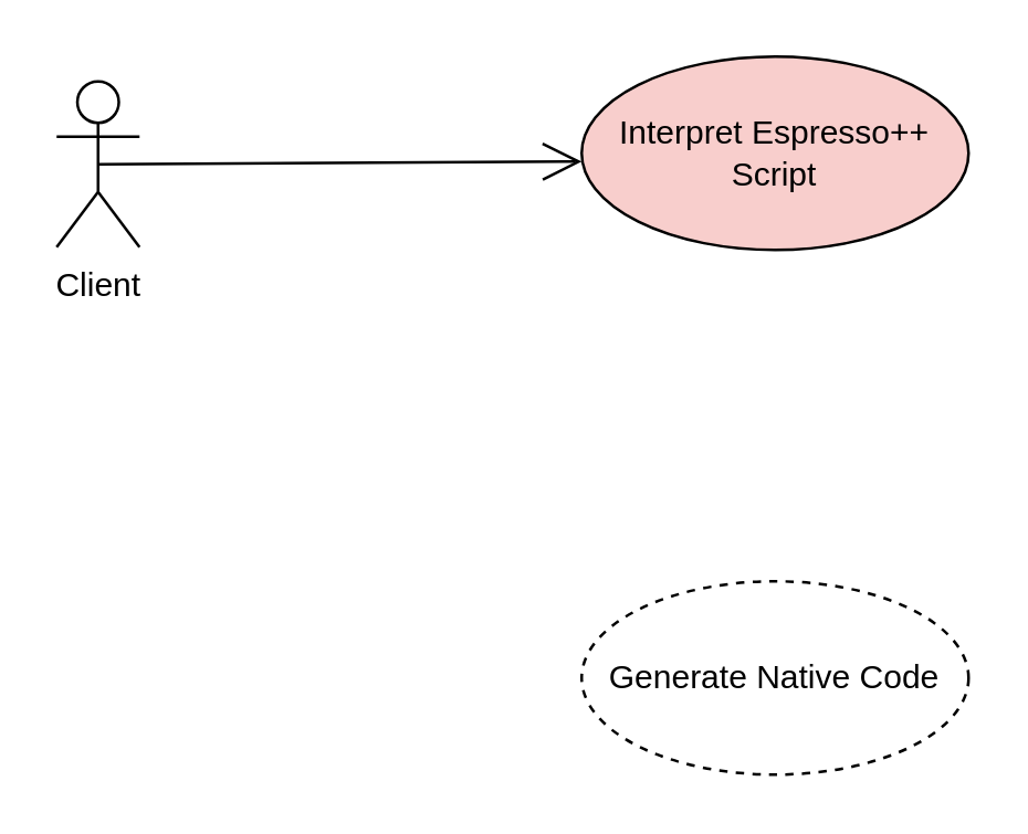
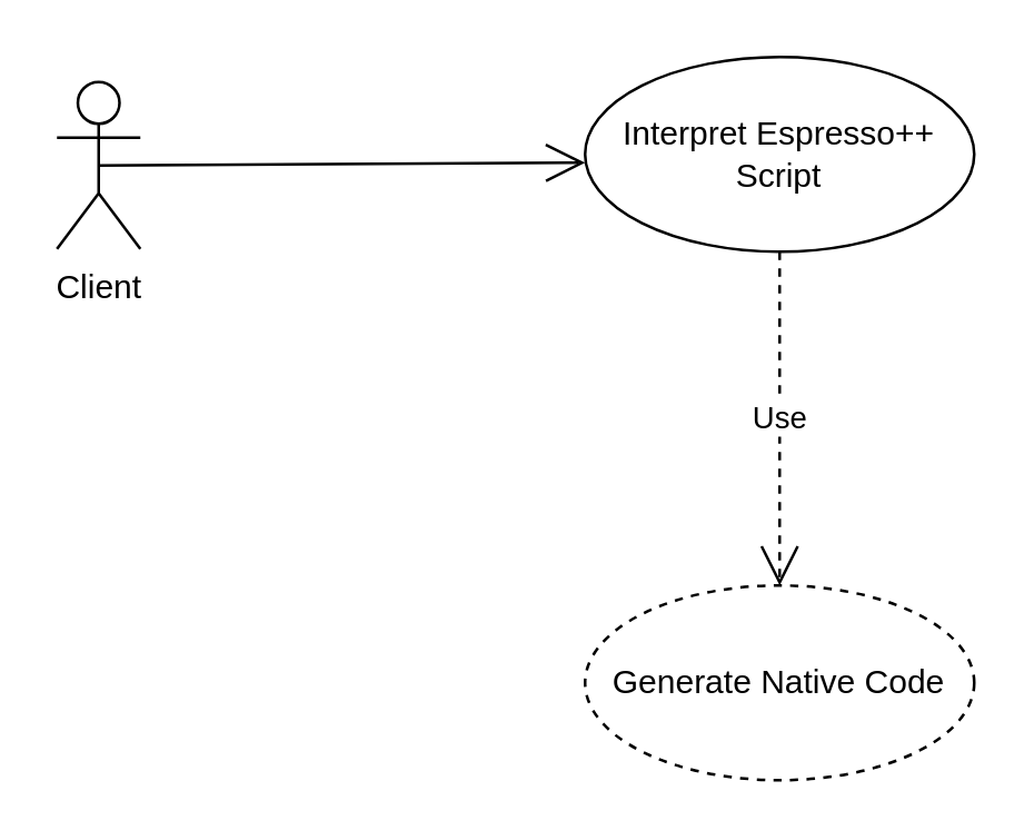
  <mxCell id="0" />
  <mxCell id="1" parent="0" />
  <mxCell id="2" value="Client" style="shape=umlActor;verticalLabelPosition=bottom;labelBackgroundColor=#ffffff;verticalAlign=top;html=1;" parent="1" vertex="1"><mxGeometry x="20" y="29" width="30" height="60" as="geometry" /></mxCell>
  <mxCell id="3" value="Generate Native Code" style="ellipse;whiteSpace=wrap;html=1;dashed=1;" parent="1" vertex="1"><mxGeometry x="210" y="210" width="140" height="70" as="geometry" /></mxCell>
- <mxCell id="4" value="Interpret Espresso++ Script" style="ellipse;whiteSpace=wrap;html=1;fillColor=#f8cecc;" parent="1" vertex="1"><mxGeometry x="210" y="20" width="140" height="70" as="geometry" /></mxCell>
+ <mxCell id="4" value="Interpret Espresso++ Script" style="ellipse;whiteSpace=wrap;html=1;" parent="1" vertex="1"><mxGeometry x="210" y="20" width="140" height="70" as="geometry" /></mxCell>
+ <mxCell id="5" value="Use" style="endArrow=open;endSize=12;dashed=1;html=1;exitX=0.5;exitY=1;exitDx=0;exitDy=0;" parent="1" source="4" target="3" edge="1"><mxGeometry width="160" relative="1" as="geometry"><mxPoint x="-30" y="250" as="sourcePoint" /><mxPoint x="130" y="250" as="targetPoint" /></mxGeometry></mxCell>
  <mxCell id="6" value="" style="endArrow=open;endFill=1;endSize=12;html=1;exitX=0.5;exitY=0.5;exitDx=0;exitDy=0;exitPerimeter=0;" parent="1" source="2" edge="1"><mxGeometry width="160" relative="1" as="geometry"><mxPoint x="60" y="52.5" as="sourcePoint" /><mxPoint x="210" y="58" as="targetPoint" /></mxGeometry></mxCell>
